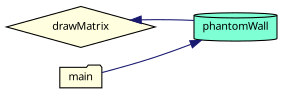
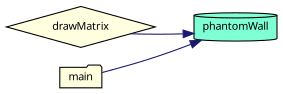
  digraph {
    fontname="Noto Sans"
    rankdir=RL
    node [color=black fillcolor=lightyellow fontname="Noto Sans" fontsize=10 style=filled]
    edge [color=midnightblue dir=back fontname="Noto Sans" fontsize=10 labelfontname=Helvetica labelfontsize=10 style=solid]
    n1 [fillcolor=aquamarine fontcolor=black height=0.2 label=phantomWall shape=cylinder width=0.4]
    n2 [height=0.2 label=drawMatrix shape=diamond width=0.4]
    n3 [height=0.2 label=main shape=folder width=0.4]
-   n2 -> n1
+   n1 -> n2
    n1 -> n3
  }
